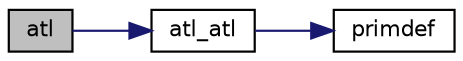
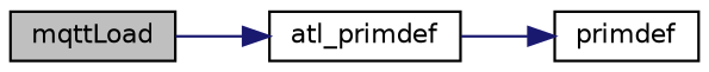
  digraph {
    rankdir=LR
    node [color=black fillcolor=white fontname=Helvetica fontsize=10 shape=record style=filled]
    edge [color=midnightblue fontname=Helvetica fontsize=10 labelfontname=Helvetica labelfontsize=10 style=solid]
-   n1 [fillcolor=grey75 fontcolor=black height=0.2 label=atl width=0.4]
-   n2 [height=0.2 label=atl_atl width=0.4]
+   n1 [fillcolor=grey75 fontcolor=black height=0.2 label=mqttLoad width=0.4]
+   n2 [height=0.2 label=atl_primdef width=0.4]
    n3 [height=0.2 label=primdef width=0.4]
    n1 -> n2
    n2 -> n3
  }
